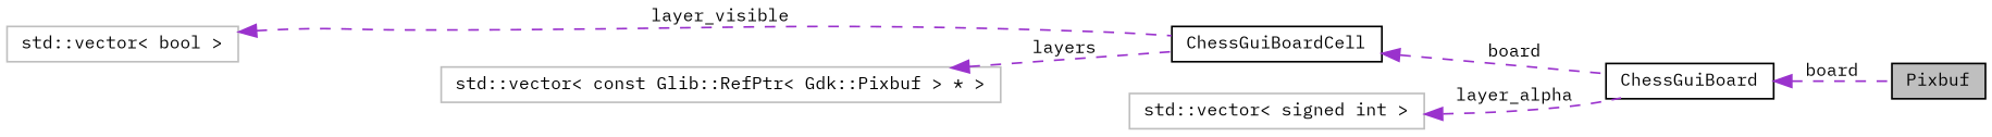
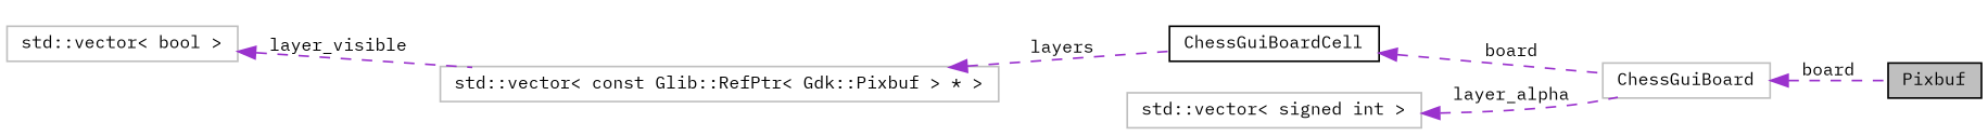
  digraph {
    fontname="IBM Plex Mono"
    rankdir=LR
    node [color=black fontname="IBM Plex Mono" fontsize=10 shape=record]
    edge [color=darkorchid3 dir=back fontname="IBM Plex Mono" fontsize=10 labelfontname=Helvetica labelfontsize=10 style=dashed]
    n1 [fillcolor=grey75 fontcolor=black height=0.2 label=Pixbuf style=filled width=0.4]
-   n2 [height=0.2 label=ChessGuiBoard width=0.4]
+   n2 [color=grey75 height=0.2 label=ChessGuiBoard width=0.4]
    n3 [height=0.2 label=ChessGuiBoardCell width=0.4]
    n4 [color=grey75 height=0.2 label="std::vector\< const Glib::RefPtr\< Gdk::Pixbuf \> * \>" width=0.4]
    n5 [color=grey75 height=0.2 label="std::vector\< signed int \>" width=0.4]
    n6 [color=grey75 height=0.2 label="std::vector\< bool \>" width=0.4]
    n2 -> n1 [label=board]
    n3 -> n2 [label=board]
    n4 -> n3 [label=layers]
    n5 -> n2 [label=layer_alpha]
-   n6 -> n3 [label=layer_visible]
+   n6 -> n4 [label=layer_visible]
  }
